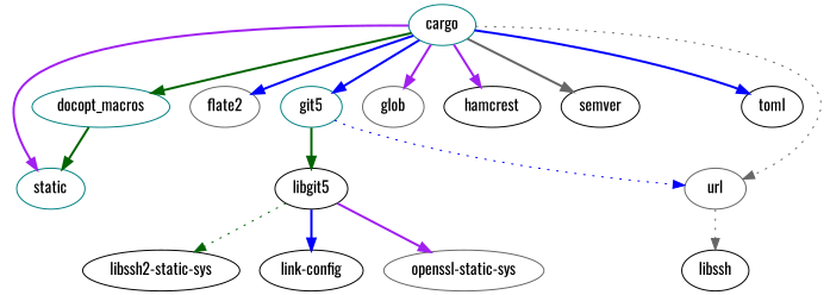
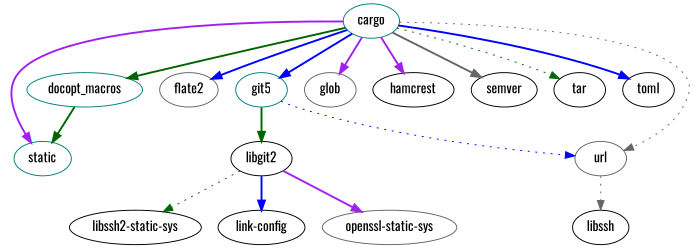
  digraph {
    fontname=Oswald
    node [color=black fontname=Oswald]
    edge [color=darkgreen fontname=Oswald style=bold]
    n1 [color=teal label=cargo]
    n2 [color=teal label=static]
    n3 [color=teal label=docopt_macros]
    n4 [color=gray40 label=flate2]
    n5 [color=teal label=git5]
    n6 [color=gray40 label=glob]
    n7 [label=hamcrest]
    n8 [label=semver]
+   n9 [label=tar]
    n10 [label=toml]
    n11 [color=gray40 label=url]
-   n12 [label=libgit5]
+   n12 [label=libgit2]
    n13 [label=libssh]
    n14 [label="libssh2-static-sys"]
    n15 [label="link-config"]
    n16 [color=gray40 label="openssl-static-sys"]
    n1 -> n2 [color=purple]
    n1 -> n3
    n1 -> n4 [color=blue]
    n1 -> n5 [color=blue]
    n1 -> n6 [color=purple]
    n1 -> n7 [color=purple]
    n1 -> n8 [color=gray40]
+   n1 -> n9 [style=dotted]
    n1 -> n10 [color=blue]
    n1 -> n11 [color=gray40 style=dotted]
    n3 -> n2
    n5 -> n11 [color=blue style=dotted]
    n5 -> n12
    n11 -> n13 [color=gray40 style=dotted]
    n12 -> n14 [style=dotted]
    n12 -> n15 [color=blue]
    n12 -> n16 [color=purple]
  }
